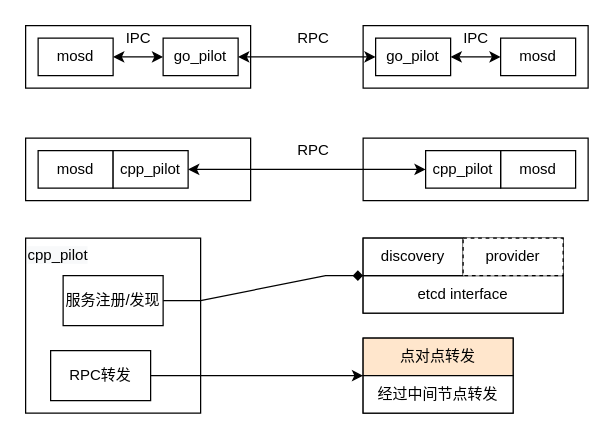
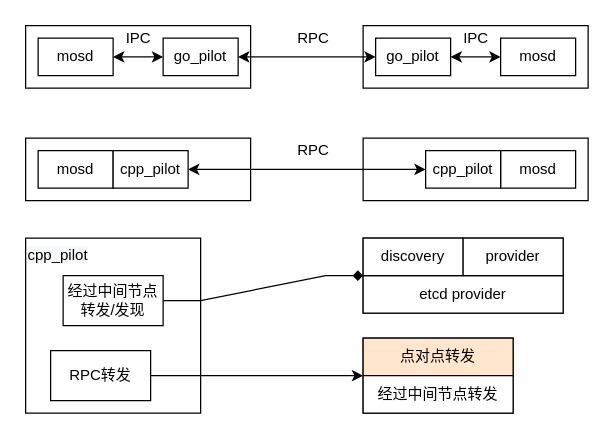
  <mxCell id="0" />
  <mxCell id="1" parent="0" />
  <mxCell id="2" value="" style="rounded=0;whiteSpace=wrap;html=1;" vertex="1" parent="1"><mxGeometry x="20" y="20" width="180" height="50" as="geometry" /></mxCell>
  <mxCell id="3" value="mosd" style="rounded=0;whiteSpace=wrap;html=1;" vertex="1" parent="1"><mxGeometry x="30" y="30" width="60" height="30" as="geometry" /></mxCell>
  <mxCell id="4" style="edgeStyle=orthogonalEdgeStyle;rounded=0;orthogonalLoop=1;jettySize=auto;html=1;entryX=1;entryY=0.5;entryDx=0;entryDy=0;startArrow=classic;startFill=1;" edge="1" parent="1" source="5" target="3"><mxGeometry relative="1" as="geometry" /></mxCell>
  <mxCell id="5" value="go_pilot" style="rounded=0;whiteSpace=wrap;html=1;" vertex="1" parent="1"><mxGeometry x="130" y="30" width="60" height="30" as="geometry" /></mxCell>
  <mxCell id="6" value="" style="rounded=0;whiteSpace=wrap;html=1;" vertex="1" parent="1"><mxGeometry x="290" y="20" width="180" height="50" as="geometry" /></mxCell>
  <mxCell id="7" style="edgeStyle=orthogonalEdgeStyle;rounded=0;orthogonalLoop=1;jettySize=auto;html=1;entryX=0;entryY=0.5;entryDx=0;entryDy=0;startArrow=classic;startFill=1;" edge="1" parent="1" source="5" target="10"><mxGeometry relative="1" as="geometry" /></mxCell>
  <mxCell id="8" value="mosd" style="rounded=0;whiteSpace=wrap;html=1;" vertex="1" parent="1"><mxGeometry x="400" y="30" width="60" height="30" as="geometry" /></mxCell>
  <mxCell id="9" style="edgeStyle=orthogonalEdgeStyle;rounded=0;orthogonalLoop=1;jettySize=auto;html=1;entryX=0;entryY=0.5;entryDx=0;entryDy=0;startArrow=classic;startFill=1;" edge="1" parent="1" source="10" target="8"><mxGeometry relative="1" as="geometry" /></mxCell>
  <mxCell id="10" value="go_pilot" style="rounded=0;whiteSpace=wrap;html=1;" vertex="1" parent="1"><mxGeometry x="300" y="30" width="60" height="30" as="geometry" /></mxCell>
  <mxCell id="11" value="RPC" style="text;html=1;resizable=0;autosize=1;align=center;verticalAlign=middle;points=[];fillColor=none;strokeColor=none;rounded=0;" vertex="1" parent="1"><mxGeometry x="230" y="20" width="40" height="20" as="geometry" /></mxCell>
  <mxCell id="12" value="IPC" style="text;html=1;resizable=0;autosize=1;align=center;verticalAlign=middle;points=[];fillColor=none;strokeColor=none;rounded=0;" vertex="1" parent="1"><mxGeometry x="90" y="20" width="40" height="20" as="geometry" /></mxCell>
  <mxCell id="13" value="IPC" style="text;html=1;resizable=0;autosize=1;align=center;verticalAlign=middle;points=[];fillColor=none;strokeColor=none;rounded=0;" vertex="1" parent="1"><mxGeometry x="360" y="20" width="40" height="20" as="geometry" /></mxCell>
  <mxCell id="14" value="" style="rounded=0;whiteSpace=wrap;html=1;" vertex="1" parent="1"><mxGeometry x="20" y="110" width="180" height="50" as="geometry" /></mxCell>
  <mxCell id="15" value="mosd" style="rounded=0;whiteSpace=wrap;html=1;" vertex="1" parent="1"><mxGeometry x="30" y="120" width="60" height="30" as="geometry" /></mxCell>
  <mxCell id="16" value="cpp_pilot" style="rounded=0;whiteSpace=wrap;html=1;" vertex="1" parent="1"><mxGeometry x="90" y="120" width="60" height="30" as="geometry" /></mxCell>
  <mxCell id="17" value="" style="rounded=0;whiteSpace=wrap;html=1;" vertex="1" parent="1"><mxGeometry x="290" y="110" width="180" height="50" as="geometry" /></mxCell>
  <mxCell id="18" style="edgeStyle=orthogonalEdgeStyle;rounded=0;orthogonalLoop=1;jettySize=auto;html=1;entryX=0;entryY=0.5;entryDx=0;entryDy=0;startArrow=classic;startFill=1;" edge="1" parent="1" source="16" target="20"><mxGeometry relative="1" as="geometry" /></mxCell>
  <mxCell id="19" value="mosd" style="rounded=0;whiteSpace=wrap;html=1;" vertex="1" parent="1"><mxGeometry x="400" y="120" width="60" height="30" as="geometry" /></mxCell>
  <mxCell id="20" value="cpp_pilot" style="rounded=0;whiteSpace=wrap;html=1;" vertex="1" parent="1"><mxGeometry x="340" y="120" width="60" height="30" as="geometry" /></mxCell>
  <mxCell id="21" value="RPC" style="text;html=1;resizable=0;autosize=1;align=center;verticalAlign=middle;points=[];fillColor=none;strokeColor=none;rounded=0;" vertex="1" parent="1"><mxGeometry x="230" y="110" width="40" height="20" as="geometry" /></mxCell>
  <mxCell id="22" value="" style="rounded=0;whiteSpace=wrap;html=1;" vertex="1" parent="1"><mxGeometry x="20" y="190" width="140" height="140" as="geometry" /></mxCell>
  <mxCell id="23" style="edgeStyle=entityRelationEdgeStyle;rounded=0;orthogonalLoop=1;jettySize=auto;html=1;entryX=0;entryY=0;entryDx=0;entryDy=0;startArrow=none;startFill=0;endArrow=diamond;" edge="1" parent="1" source="24" target="32"><mxGeometry relative="1" as="geometry" /></mxCell>
- <mxCell id="24" value="服务注册/发现" style="rounded=0;whiteSpace=wrap;html=1;" vertex="1" parent="1"><mxGeometry x="50" y="220" width="80" height="40" as="geometry" /></mxCell>
+ <mxCell id="24" value="经过中间节点转发/发现" style="rounded=0;whiteSpace=wrap;html=1;" vertex="1" parent="1"><mxGeometry x="50" y="220" width="80" height="40" as="geometry" /></mxCell>
  <mxCell id="25" style="edgeStyle=entityRelationEdgeStyle;rounded=0;orthogonalLoop=1;jettySize=auto;html=1;entryX=0;entryY=0;entryDx=0;entryDy=0;startArrow=none;startFill=0;" edge="1" parent="1" source="26" target="31"><mxGeometry relative="1" as="geometry" /></mxCell>
  <mxCell id="26" value="RPC转发" style="rounded=0;whiteSpace=wrap;html=1;" vertex="1" parent="1"><mxGeometry x="40" y="280" width="80" height="40" as="geometry" /></mxCell>
  <mxCell id="27" value="&lt;span style=&quot;color: rgb(0, 0, 0); font-family: helvetica; font-size: 12px; font-style: normal; font-weight: 400; letter-spacing: normal; text-align: center; text-indent: 0px; text-transform: none; word-spacing: 0px; background-color: rgb(248, 249, 250); display: inline; float: none;&quot;&gt;cpp_pilot&lt;/span&gt;" style="text;whiteSpace=wrap;html=1;" vertex="1" parent="1"><mxGeometry x="20" y="190" width="70" height="30" as="geometry" /></mxCell>
  <mxCell id="28" value="" style="rounded=0;whiteSpace=wrap;html=1;" vertex="1" parent="1"><mxGeometry x="290" y="270" width="120" height="60" as="geometry" /></mxCell>
  <mxCell id="29" value="" style="rounded=0;whiteSpace=wrap;html=1;" vertex="1" parent="1"><mxGeometry x="290" y="190" width="160" height="60" as="geometry" /></mxCell>
  <mxCell id="30" value="点对点转发" style="rounded=0;whiteSpace=wrap;html=1;fillColor=#ffe6cc;" vertex="1" parent="1"><mxGeometry x="290" y="270" width="120" height="30" as="geometry" /></mxCell>
  <mxCell id="31" value="经过中间节点转发" style="rounded=0;whiteSpace=wrap;html=1;" vertex="1" parent="1"><mxGeometry x="290" y="300" width="120" height="30" as="geometry" /></mxCell>
- <mxCell id="32" value="etcd interface" style="rounded=0;whiteSpace=wrap;html=1;" vertex="1" parent="1"><mxGeometry x="290" y="220" width="160" height="30" as="geometry" /></mxCell>
+ <mxCell id="32" value="etcd provider" style="rounded=0;whiteSpace=wrap;html=1;" vertex="1" parent="1"><mxGeometry x="290" y="220" width="160" height="30" as="geometry" /></mxCell>
  <mxCell id="33" value="discovery" style="rounded=0;whiteSpace=wrap;html=1;" vertex="1" parent="1"><mxGeometry x="290" y="190" width="80" height="30" as="geometry" /></mxCell>
- <mxCell id="34" value="provider" style="rounded=0;whiteSpace=wrap;html=1;dashed=1;" vertex="1" parent="1"><mxGeometry x="370" y="190" width="80" height="30" as="geometry" /></mxCell>
+ <mxCell id="34" value="provider" style="rounded=0;whiteSpace=wrap;html=1;" vertex="1" parent="1"><mxGeometry x="370" y="190" width="80" height="30" as="geometry" /></mxCell>
